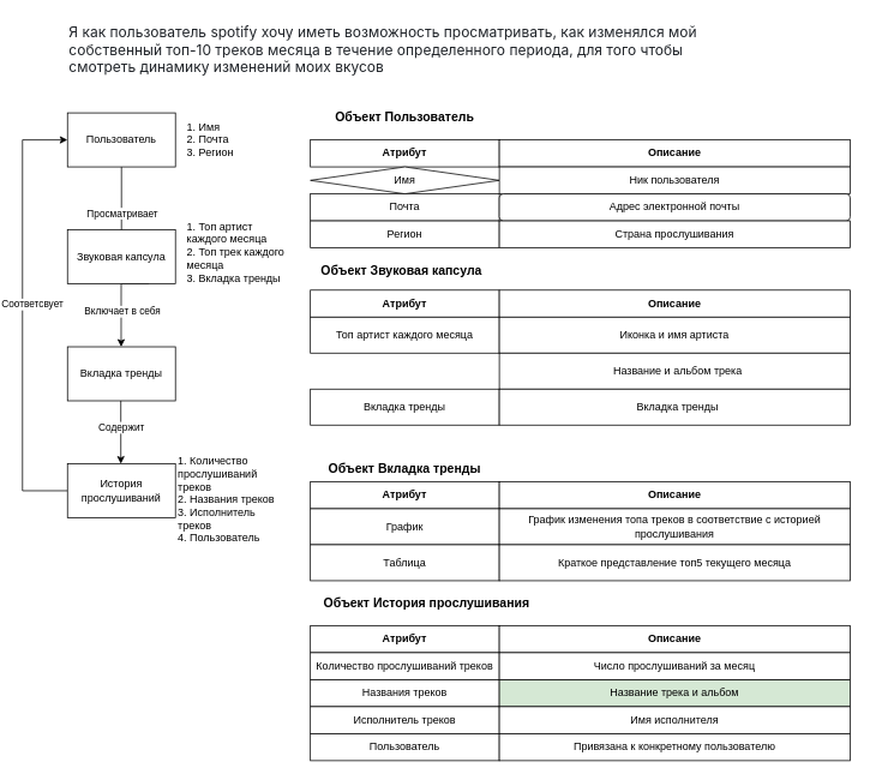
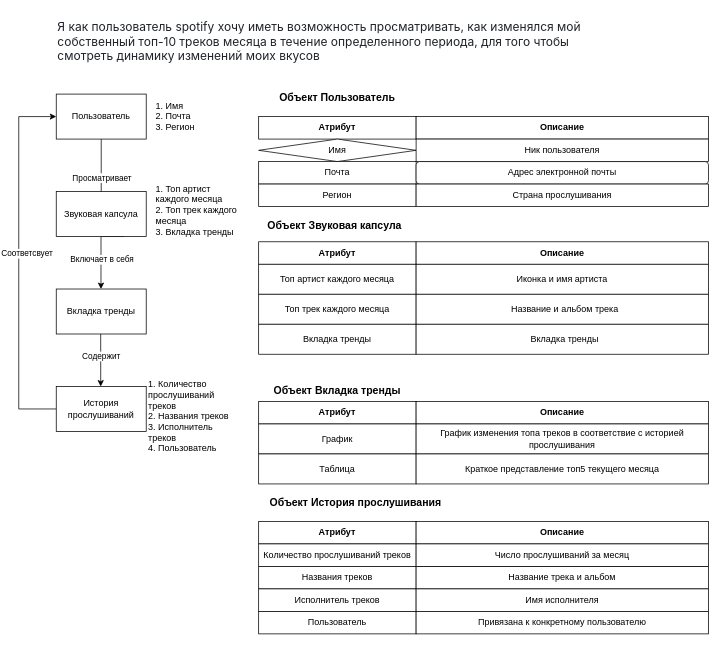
  <mxCell id="0" />
  <mxCell id="1" parent="0" />
  <mxCell id="2" style="edgeStyle=orthogonalEdgeStyle;rounded=0;orthogonalLoop=1;jettySize=auto;html=1;exitX=0.5;exitY=1;exitDx=0;exitDy=0;entryX=0.75;entryY=0;entryDx=0;entryDy=0;" parent="1" source="4" target="7" edge="1"><mxGeometry relative="1" as="geometry"><Array as="points"><mxPoint x="130" y="315" /></Array><mxPoint x="210" y="142.5" as="sourcePoint" /><mxPoint x="290" y="385" as="targetPoint" /></mxGeometry></mxCell>
  <mxCell id="3" value="Просматривает" style="edgeLabel;html=1;align=center;verticalAlign=middle;resizable=0;points=[];" parent="2" vertex="1" connectable="0"><mxGeometry x="0.027" y="-3" relative="1" as="geometry"><mxPoint x="3" y="-62" as="offset" /></mxGeometry></mxCell>
  <mxCell id="4" value="Пользователь" style="rounded=0;whiteSpace=wrap;html=1;" parent="1" vertex="1"><mxGeometry x="70" y="125" width="120" height="60" as="geometry" /></mxCell>
  <mxCell id="5" style="edgeStyle=orthogonalEdgeStyle;rounded=0;orthogonalLoop=1;jettySize=auto;html=1;exitX=0.5;exitY=1;exitDx=0;exitDy=0;" parent="1" edge="1"><mxGeometry relative="1" as="geometry"><mxPoint x="129.66" y="315" as="sourcePoint" /><mxPoint x="129.66" y="385" as="targetPoint" /><Array as="points"><mxPoint x="129.66" y="385" /></Array></mxGeometry></mxCell>
  <mxCell id="6" value="Включает в себя" style="edgeLabel;html=1;align=center;verticalAlign=middle;resizable=0;points=[];" parent="5" vertex="1" connectable="0"><mxGeometry x="-0.154" y="1" relative="1" as="geometry"><mxPoint x="-1" y="-62" as="offset" /></mxGeometry></mxCell>
  <mxCell id="7" value="Звуковая капсула" style="rounded=0;whiteSpace=wrap;html=1;" parent="1" vertex="1"><mxGeometry x="70" y="255" width="120" height="60" as="geometry" /></mxCell>
  <mxCell id="8" value="Вкладка тренды" style="rounded=0;whiteSpace=wrap;html=1;" parent="1" vertex="1"><mxGeometry x="70" y="385" width="120" height="60" as="geometry" /></mxCell>
  <mxCell id="9" style="edgeStyle=orthogonalEdgeStyle;rounded=0;orthogonalLoop=1;jettySize=auto;html=1;exitX=0;exitY=0.5;exitDx=0;exitDy=0;entryX=0;entryY=0.5;entryDx=0;entryDy=0;" edge="1" parent="1" source="10" target="4"><mxGeometry relative="1" as="geometry"><Array as="points"><mxPoint x="20" y="545" /><mxPoint x="20" y="155" /></Array></mxGeometry></mxCell>
  <mxCell id="10" value="История прослушиваний" style="rounded=0;whiteSpace=wrap;html=1;" parent="1" vertex="1"><mxGeometry x="70" y="515" width="120" height="60" as="geometry" /></mxCell>
  <mxCell id="11" value="1. Топ артист каждого месяца&lt;div&gt;2. Топ трек каждого месяца&lt;/div&gt;&lt;div&gt;3. Вкладка тренды&lt;/div&gt;" style="text;html=1;align=left;verticalAlign=middle;whiteSpace=wrap;rounded=0;spacingLeft=1;" parent="1" vertex="1"><mxGeometry x="200" y="245" width="120" height="70" as="geometry" /></mxCell>
  <mxCell id="12" value="&lt;div&gt;1. Количество прослушиваний треков&lt;/div&gt;&lt;div&gt;2. Названия треков&lt;/div&gt;&lt;div&gt;3. Исполнитель треков&lt;/div&gt;&lt;div&gt;4. Пользователь&lt;/div&gt;" style="text;html=1;align=left;verticalAlign=middle;whiteSpace=wrap;rounded=0;spacingLeft=1;" parent="1" vertex="1"><mxGeometry x="190" y="505" width="120" height="100" as="geometry" /></mxCell>
  <mxCell id="13" value="Атрибут" style="rounded=0;whiteSpace=wrap;html=1;fontStyle=1" parent="1" vertex="1"><mxGeometry x="340" y="155" width="210" height="30" as="geometry" /></mxCell>
  <mxCell id="14" value="Описание" style="rounded=0;whiteSpace=wrap;html=1;fontStyle=1" parent="1" vertex="1"><mxGeometry x="550" y="155" width="390" height="30" as="geometry" /></mxCell>
  <mxCell id="15" value="Имя" style="rhombus;whiteSpace=wrap;html=1;" parent="1" vertex="1"><mxGeometry x="340" y="185" width="210" height="30" as="geometry" /></mxCell>
  <mxCell id="16" value="Ник пользователя" style="rounded=0;whiteSpace=wrap;html=1;" parent="1" vertex="1"><mxGeometry x="550" y="185" width="390" height="30" as="geometry" /></mxCell>
  <mxCell id="17" value="Почта" style="rounded=0;whiteSpace=wrap;html=1;" parent="1" vertex="1"><mxGeometry x="340" y="215" width="210" height="30" as="geometry" /></mxCell>
  <mxCell id="18" value="Адрес электронной почты" style="whiteSpace=wrap;html=1;rounded=1;" parent="1" vertex="1"><mxGeometry x="550" y="215" width="390" height="30" as="geometry" /></mxCell>
  <mxCell id="19" value="Регион" style="rounded=0;whiteSpace=wrap;html=1;" parent="1" vertex="1"><mxGeometry x="340" y="245" width="210" height="30" as="geometry" /></mxCell>
  <mxCell id="20" value="Страна прослушивания" style="rounded=0;whiteSpace=wrap;html=1;" parent="1" vertex="1"><mxGeometry x="550" y="245" width="390" height="30" as="geometry" /></mxCell>
  <mxCell id="21" value="&lt;font face=&quot;-apple-system, BlinkMacSystemFont, Segoe UI, Noto Sans, Helvetica, Arial, sans-serif, Apple Color Emoji, Segoe UI Emoji&quot; color=&quot;#1f2328&quot;&gt;&lt;span style=&quot;font-size: 16px; background-color: rgb(255, 255, 255);&quot;&gt;Я как пользователь spotify хочу иметь возможность просматривать, как изменялся мой собственный топ-10 треков месяца в течение определенного периода, для того чтобы смотреть динамику изменений моих вкусов&lt;/span&gt;&lt;/font&gt;" style="text;whiteSpace=wrap;html=1;" parent="1" vertex="1"><mxGeometry x="70" y="20" width="750" height="95" as="geometry" /></mxCell>
  <mxCell id="22" value="&lt;b&gt;&lt;font style=&quot;font-size: 14px;&quot;&gt;Объект Пользователь&lt;/font&gt;&lt;/b&gt;" style="text;html=1;align=center;verticalAlign=middle;whiteSpace=wrap;rounded=0;" parent="1" vertex="1"><mxGeometry x="350" y="115" width="190" height="30" as="geometry" /></mxCell>
  <mxCell id="23" value="&lt;b style=&quot;text-align: center;&quot;&gt;&lt;font style=&quot;font-size: 14px;&quot;&gt;Объект Звуковая капсула&lt;/font&gt;&lt;/b&gt;" style="text;whiteSpace=wrap;html=1;" parent="1" vertex="1"><mxGeometry x="350" y="285" width="270" height="30" as="geometry" /></mxCell>
  <mxCell id="24" value="Атрибут" style="rounded=0;whiteSpace=wrap;html=1;fontStyle=1" parent="1" vertex="1"><mxGeometry x="340" y="322" width="210" height="30" as="geometry" /></mxCell>
  <mxCell id="25" value="Описание" style="rounded=0;whiteSpace=wrap;html=1;fontStyle=1" parent="1" vertex="1"><mxGeometry x="550" y="322" width="390" height="30" as="geometry" /></mxCell>
  <mxCell id="26" value="Атрибут" style="rounded=0;whiteSpace=wrap;html=1;fontStyle=1" parent="1" vertex="1"><mxGeometry x="340" y="695" width="210" height="30" as="geometry" /></mxCell>
  <mxCell id="27" value="Описание" style="rounded=0;whiteSpace=wrap;html=1;fontStyle=1" parent="1" vertex="1"><mxGeometry x="550" y="695" width="390" height="30" as="geometry" /></mxCell>
  <mxCell id="28" value="&lt;span style=&quot;text-align: left;&quot;&gt;Количество прослушиваний треков&lt;/span&gt;" style="rounded=0;whiteSpace=wrap;html=1;" parent="1" vertex="1"><mxGeometry x="340" y="725" width="210" height="30" as="geometry" /></mxCell>
  <mxCell id="29" value="&lt;span style=&quot;text-align: left;&quot;&gt;Названия треков&lt;/span&gt;" style="rounded=0;whiteSpace=wrap;html=1;" parent="1" vertex="1"><mxGeometry x="340" y="755" width="210" height="30" as="geometry" /></mxCell>
  <mxCell id="30" value="&lt;span style=&quot;text-align: left;&quot;&gt;Исполнитель треков&lt;/span&gt;" style="rounded=0;whiteSpace=wrap;html=1;" parent="1" vertex="1"><mxGeometry x="340" y="785" width="210" height="30" as="geometry" /></mxCell>
- <mxCell id="31" value="Название трека и альбом" style="rounded=0;whiteSpace=wrap;html=1;fillColor=#d5e8d4;" parent="1" vertex="1"><mxGeometry x="550" y="755" width="390" height="30" as="geometry" /></mxCell>
+ <mxCell id="31" value="Название трека и альбом" style="rounded=0;whiteSpace=wrap;html=1;" parent="1" vertex="1"><mxGeometry x="550" y="755" width="390" height="30" as="geometry" /></mxCell>
  <mxCell id="32" value="Имя исполнителя" style="rounded=0;whiteSpace=wrap;html=1;" parent="1" vertex="1"><mxGeometry x="550" y="785" width="390" height="30" as="geometry" /></mxCell>
  <mxCell id="33" value="&lt;b&gt;&lt;font style=&quot;font-size: 14px;&quot;&gt;Объект История прослушивания&lt;/font&gt;&lt;/b&gt;" style="text;html=1;align=center;verticalAlign=middle;whiteSpace=wrap;rounded=0;" parent="1" vertex="1"><mxGeometry x="320" y="655" width="299" height="30" as="geometry" /></mxCell>
  <mxCell id="34" value="Атрибут" style="rounded=0;whiteSpace=wrap;html=1;fontStyle=1" parent="1" vertex="1"><mxGeometry x="340" y="535" width="210" height="30" as="geometry" /></mxCell>
  <mxCell id="35" value="Описание" style="rounded=0;whiteSpace=wrap;html=1;fontStyle=1" parent="1" vertex="1"><mxGeometry x="550" y="535" width="390" height="30" as="geometry" /></mxCell>
  <mxCell id="36" value="График" style="rounded=0;whiteSpace=wrap;html=1;" parent="1" vertex="1"><mxGeometry x="340" y="565" width="210" height="40" as="geometry" /></mxCell>
  <mxCell id="37" value="Таблица" style="rounded=0;whiteSpace=wrap;html=1;" parent="1" vertex="1"><mxGeometry x="340" y="605" width="210" height="40" as="geometry" /></mxCell>
  <mxCell id="38" value="График изменения топа треков в соответствие с историей прослушивания" style="rounded=0;whiteSpace=wrap;html=1;" parent="1" vertex="1"><mxGeometry x="550" y="565" width="390" height="40" as="geometry" /></mxCell>
  <mxCell id="39" value="Краткое представление топ5 текущего месяца" style="rounded=0;whiteSpace=wrap;html=1;" parent="1" vertex="1"><mxGeometry x="550" y="605" width="390" height="40" as="geometry" /></mxCell>
  <mxCell id="40" value="&lt;b&gt;&lt;font style=&quot;font-size: 14px;&quot;&gt;Объект Вкладка тренды&lt;/font&gt;&lt;/b&gt;" style="text;html=1;align=center;verticalAlign=middle;whiteSpace=wrap;rounded=0;" parent="1" vertex="1"><mxGeometry x="330" y="505" width="230" height="30" as="geometry" /></mxCell>
  <mxCell id="41" value="&lt;span style=&quot;text-align: left;&quot;&gt;Топ артист каждого месяца&lt;/span&gt;" style="rounded=0;whiteSpace=wrap;html=1;" parent="1" vertex="1"><mxGeometry x="340" y="352" width="210" height="40" as="geometry" /></mxCell>
  <mxCell id="42" value="Иконка и имя артиста" style="rounded=0;whiteSpace=wrap;html=1;" parent="1" vertex="1"><mxGeometry x="550" y="352" width="390" height="40" as="geometry" /></mxCell>
+ <mxCell id="43" value="&lt;span style=&quot;text-align: left;&quot;&gt;Топ трек каждого месяца&lt;/span&gt;" style="rounded=0;whiteSpace=wrap;html=1;" parent="1" vertex="1"><mxGeometry x="340" y="392" width="210" height="40" as="geometry" /></mxCell>
  <mxCell id="44" value="Название и альбом трека" style="rounded=0;whiteSpace=wrap;html=1;align=center;spacingLeft=7;" parent="1" vertex="1"><mxGeometry x="550" y="392" width="390" height="40" as="geometry" /></mxCell>
  <mxCell id="45" value="Число прослушиваний за месяц" style="rounded=0;whiteSpace=wrap;html=1;" parent="1" vertex="1"><mxGeometry x="550" y="725" width="390" height="30" as="geometry" /></mxCell>
  <mxCell id="46" value="Включает в себя" style="edgeLabel;html=1;align=center;verticalAlign=middle;resizable=0;points=[];" vertex="1" connectable="0" parent="1"><mxGeometry x="130" y="345.004" as="geometry" /></mxCell>
  <mxCell id="47" style="edgeStyle=orthogonalEdgeStyle;rounded=0;orthogonalLoop=1;jettySize=auto;html=1;exitX=0.5;exitY=1;exitDx=0;exitDy=0;" edge="1" parent="1"><mxGeometry relative="1" as="geometry"><mxPoint x="129.31" y="445" as="sourcePoint" /><mxPoint x="129.31" y="515" as="targetPoint" /><Array as="points"><mxPoint x="129.31" y="515" /></Array></mxGeometry></mxCell>
  <mxCell id="48" value="Содержит" style="edgeLabel;html=1;align=center;verticalAlign=middle;resizable=0;points=[];" vertex="1" connectable="0" parent="47"><mxGeometry x="-0.154" y="1" relative="1" as="geometry"><mxPoint x="-1" as="offset" /></mxGeometry></mxCell>
  <mxCell id="49" value="1. Имя&lt;div&gt;2. Почта&lt;/div&gt;&lt;div&gt;3. Регион&lt;/div&gt;" style="text;html=1;align=left;verticalAlign=middle;whiteSpace=wrap;rounded=0;spacingLeft=1;" vertex="1" parent="1"><mxGeometry x="200" y="130" width="120" height="50" as="geometry" /></mxCell>
  <mxCell id="50" value="&lt;span style=&quot;text-align: left;&quot;&gt;Вкладка тренды&lt;/span&gt;" style="rounded=0;whiteSpace=wrap;html=1;" vertex="1" parent="1"><mxGeometry x="340" y="432" width="210" height="40" as="geometry" /></mxCell>
  <mxCell id="51" value="Вкладка тренды" style="rounded=0;whiteSpace=wrap;html=1;align=center;spacingLeft=7;" vertex="1" parent="1"><mxGeometry x="550" y="432" width="390" height="40" as="geometry" /></mxCell>
  <mxCell id="52" value="&lt;span style=&quot;text-align: left;&quot;&gt;Пользователь&lt;/span&gt;" style="rounded=0;whiteSpace=wrap;html=1;" vertex="1" parent="1"><mxGeometry x="340" y="815" width="210" height="30" as="geometry" /></mxCell>
  <mxCell id="53" value="Привязана к конкретному пользователю" style="rounded=0;whiteSpace=wrap;html=1;" vertex="1" parent="1"><mxGeometry x="550" y="815" width="390" height="30" as="geometry" /></mxCell>
  <mxCell id="54" value="Соответсвует" style="edgeLabel;html=1;align=center;verticalAlign=middle;resizable=0;points=[];" vertex="1" connectable="0" parent="1"><mxGeometry x="30" y="337.004" as="geometry" /></mxCell>
